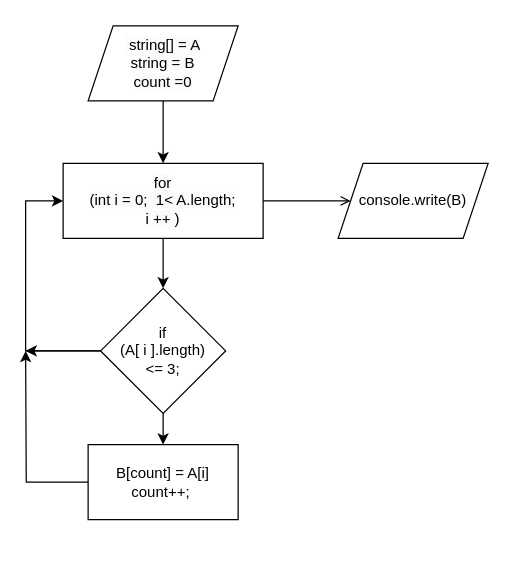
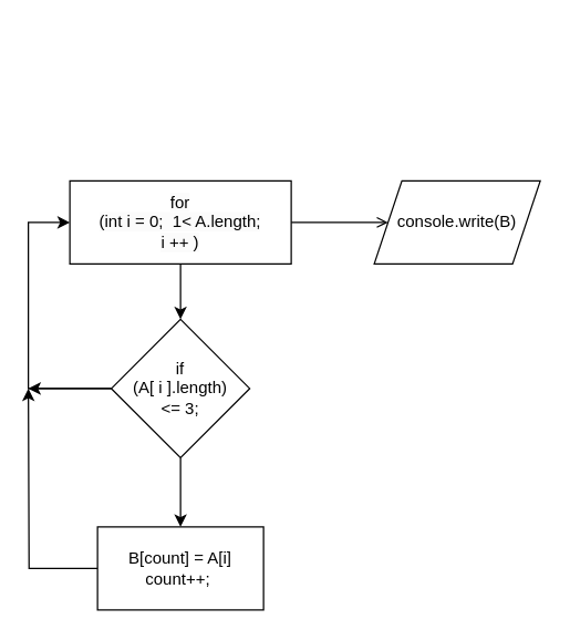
  <mxCell id="0" />
  <mxCell id="1" parent="0" />
  <mxCell id="2" value="console.write(B)" style="shape=parallelogram;perimeter=parallelogramPerimeter;whiteSpace=wrap;html=1;fixedSize=1;" vertex="1" parent="1"><mxGeometry x="270" y="130" width="120" height="60" as="geometry" /></mxCell>
  <mxCell id="3" style="edgeStyle=orthogonalEdgeStyle;rounded=0;orthogonalLoop=1;jettySize=auto;html=1;exitX=0;exitY=0.5;exitDx=0;exitDy=0;entryX=0;entryY=0.5;entryDx=0;entryDy=0;" edge="1" parent="1" source="6" target="11"><mxGeometry relative="1" as="geometry"><Array as="points"><mxPoint x="20" y="280" /><mxPoint x="20" y="160" /></Array></mxGeometry></mxCell>
  <mxCell id="4" style="edgeStyle=orthogonalEdgeStyle;rounded=0;orthogonalLoop=1;jettySize=auto;html=1;entryX=0.5;entryY=0;entryDx=0;entryDy=0;" edge="1" parent="1" source="6" target="13"><mxGeometry relative="1" as="geometry" /></mxCell>
  <mxCell id="5" style="edgeStyle=orthogonalEdgeStyle;rounded=0;orthogonalLoop=1;jettySize=auto;html=1;" edge="1" parent="1" source="6"><mxGeometry relative="1" as="geometry"><mxPoint x="20" y="280" as="targetPoint" /></mxGeometry></mxCell>
  <mxCell id="6" value="if &lt;br&gt;(A[ i ].length) &lt;br&gt;&amp;lt;= 3;" style="rhombus;whiteSpace=wrap;html=1;" vertex="1" parent="1"><mxGeometry x="80" y="230" width="100" height="100" as="geometry" /></mxCell>
- <mxCell id="7" style="edgeStyle=orthogonalEdgeStyle;rounded=0;orthogonalLoop=1;jettySize=auto;html=1;entryX=0.5;entryY=0;entryDx=0;entryDy=0;" edge="1" parent="1" source="8" target="11"><mxGeometry relative="1" as="geometry" /></mxCell>
- <mxCell id="8" value="&lt;span style=&quot;caret-color: rgb(0, 0, 0); color: rgb(0, 0, 0); font-family: Helvetica; font-size: 12px; font-style: normal; font-variant-caps: normal; font-weight: 400; letter-spacing: normal; text-align: center; text-indent: 0px; text-transform: none; word-spacing: 0px; -webkit-text-stroke-width: 0px; background-color: rgb(251, 251, 251); text-decoration: none; float: none; display: inline !important;&quot;&gt;&amp;nbsp;string[] = A&lt;/span&gt;&lt;br style=&quot;border-color: var(--border-color); caret-color: rgb(0, 0, 0); color: rgb(0, 0, 0); font-family: Helvetica; font-size: 12px; font-style: normal; font-variant-caps: normal; font-weight: 400; letter-spacing: normal; text-align: center; text-indent: 0px; text-transform: none; word-spacing: 0px; -webkit-text-stroke-width: 0px; background-color: rgb(251, 251, 251); text-decoration: none;&quot;&gt;&lt;span style=&quot;caret-color: rgb(0, 0, 0); color: rgb(0, 0, 0); font-family: Helvetica; font-size: 12px; font-style: normal; font-variant-caps: normal; font-weight: 400; letter-spacing: normal; text-align: center; text-indent: 0px; text-transform: none; word-spacing: 0px; -webkit-text-stroke-width: 0px; background-color: rgb(251, 251, 251); text-decoration: none; float: none; display: inline !important;&quot;&gt;string = B&lt;/span&gt;&lt;br style=&quot;border-color: var(--border-color); caret-color: rgb(0, 0, 0); color: rgb(0, 0, 0); font-family: Helvetica; font-size: 12px; font-style: normal; font-variant-caps: normal; font-weight: 400; letter-spacing: normal; text-align: center; text-indent: 0px; text-transform: none; word-spacing: 0px; -webkit-text-stroke-width: 0px; background-color: rgb(251, 251, 251); text-decoration: none;&quot;&gt;&lt;span style=&quot;caret-color: rgb(0, 0, 0); color: rgb(0, 0, 0); font-family: Helvetica; font-size: 12px; font-style: normal; font-variant-caps: normal; font-weight: 400; letter-spacing: normal; text-align: center; text-indent: 0px; text-transform: none; word-spacing: 0px; -webkit-text-stroke-width: 0px; background-color: rgb(251, 251, 251); text-decoration: none; float: none; display: inline !important;&quot;&gt;count =0&lt;/span&gt;" style="shape=parallelogram;perimeter=parallelogramPerimeter;whiteSpace=wrap;html=1;fixedSize=1;" vertex="1" parent="1"><mxGeometry x="70" y="20" width="120" height="60" as="geometry" /></mxCell>
  <mxCell id="9" style="edgeStyle=orthogonalEdgeStyle;rounded=0;orthogonalLoop=1;jettySize=auto;html=1;entryX=0.5;entryY=0;entryDx=0;entryDy=0;" edge="1" parent="1" source="11" target="6"><mxGeometry relative="1" as="geometry" /></mxCell>
  <mxCell id="10" style="edgeStyle=orthogonalEdgeStyle;rounded=0;orthogonalLoop=1;jettySize=auto;html=1;entryX=0;entryY=0.5;entryDx=0;entryDy=0;endArrow=open;" edge="1" parent="1" source="11" target="2"><mxGeometry relative="1" as="geometry" /></mxCell>
  <mxCell id="11" value="&lt;span style=&quot;caret-color: rgb(0, 0, 0); color: rgb(0, 0, 0); font-family: Helvetica; font-size: 12px; font-style: normal; font-variant-caps: normal; font-weight: 400; letter-spacing: normal; text-align: center; text-indent: 0px; text-transform: none; word-spacing: 0px; -webkit-text-stroke-width: 0px; background-color: rgb(251, 251, 251); text-decoration: none; float: none; display: inline !important;&quot;&gt;for&lt;/span&gt;&lt;br style=&quot;border-color: var(--border-color); caret-color: rgb(0, 0, 0); color: rgb(0, 0, 0); font-family: Helvetica; font-size: 12px; font-style: normal; font-variant-caps: normal; font-weight: 400; letter-spacing: normal; text-align: center; text-indent: 0px; text-transform: none; word-spacing: 0px; -webkit-text-stroke-width: 0px; text-decoration: none;&quot;&gt;&lt;span style=&quot;caret-color: rgb(0, 0, 0); color: rgb(0, 0, 0); font-family: Helvetica; font-size: 12px; font-style: normal; font-variant-caps: normal; font-weight: 400; letter-spacing: normal; text-align: center; text-indent: 0px; text-transform: none; word-spacing: 0px; -webkit-text-stroke-width: 0px; background-color: rgb(251, 251, 251); text-decoration: none; float: none; display: inline !important;&quot;&gt;(int i = 0;&lt;span class=&quot;Apple-converted-space&quot;&gt;&amp;nbsp;&amp;nbsp;&lt;/span&gt;&lt;/span&gt;&lt;span style=&quot;caret-color: rgb(0, 0, 0); color: rgb(0, 0, 0); font-family: Helvetica; font-size: 12px; font-style: normal; font-variant-caps: normal; font-weight: 400; letter-spacing: normal; text-align: center; text-indent: 0px; text-transform: none; word-spacing: 0px; -webkit-text-stroke-width: 0px; background-color: rgb(251, 251, 251); text-decoration: none; float: none; display: inline !important;&quot;&gt;1&amp;lt; A.length;&lt;/span&gt;&lt;br style=&quot;border-color: var(--border-color); caret-color: rgb(0, 0, 0); color: rgb(0, 0, 0); font-family: Helvetica; font-size: 12px; font-style: normal; font-variant-caps: normal; font-weight: 400; letter-spacing: normal; text-align: center; text-indent: 0px; text-transform: none; word-spacing: 0px; -webkit-text-stroke-width: 0px; text-decoration: none;&quot;&gt;&lt;span style=&quot;caret-color: rgb(0, 0, 0); color: rgb(0, 0, 0); font-family: Helvetica; font-size: 12px; font-style: normal; font-variant-caps: normal; font-weight: 400; letter-spacing: normal; text-align: center; text-indent: 0px; text-transform: none; word-spacing: 0px; -webkit-text-stroke-width: 0px; background-color: rgb(251, 251, 251); text-decoration: none; float: none; display: inline !important;&quot;&gt;i ++ )&lt;/span&gt;" style="rounded=0;whiteSpace=wrap;html=1;" vertex="1" parent="1"><mxGeometry x="50" y="130" width="160" height="60" as="geometry" /></mxCell>
  <mxCell id="12" style="edgeStyle=orthogonalEdgeStyle;rounded=0;orthogonalLoop=1;jettySize=auto;html=1;" edge="1" parent="1" source="13"><mxGeometry relative="1" as="geometry"><mxPoint x="20" y="280" as="targetPoint" /></mxGeometry></mxCell>
- <mxCell id="13" value="B[count] = A[i]&lt;br&gt;count++;&amp;nbsp;" style="rounded=0;whiteSpace=wrap;html=1;" vertex="1" parent="1"><mxGeometry x="70" y="355" width="120" height="60" as="geometry" /></mxCell>
+ <mxCell id="13" value="B[count] = A[i]&lt;br&gt;count++;&amp;nbsp;" style="rounded=0;whiteSpace=wrap;html=1;" vertex="1" parent="1"><mxGeometry x="70" y="380" width="120" height="60" as="geometry" /></mxCell>
